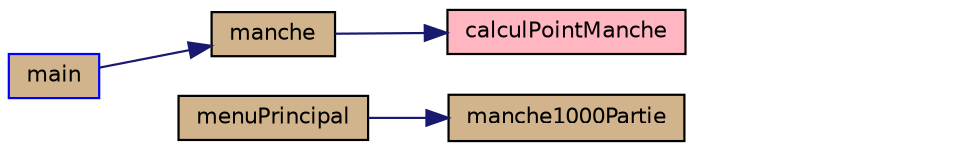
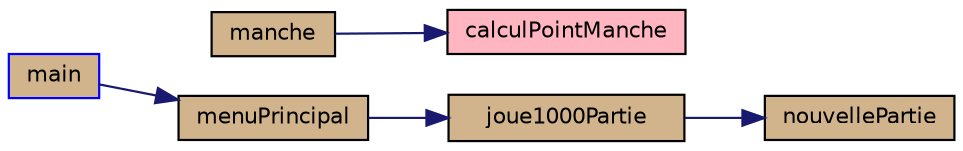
  digraph {
    rankdir=RL
    node [color=black fillcolor=tan fontname=Helvetica fontsize=10 shape=record style=filled]
    edge [color=midnightblue dir=back fontname=Helvetica fontsize=10 labelfontname=Helvetica labelfontsize=10 style=solid]
    n1 [fillcolor=lightpink fontcolor=black height=0.2 label=calculPointManche width=0.4]
    n2 [height=0.2 label=manche width=0.4]
-   n4 [height=0.2 label=manche1000Partie width=0.4]
+   n3 [height=0.2 label=nouvellePartie width=0.4]
+   n4 [height=0.2 label=joue1000Partie width=0.4]
    n5 [height=0.2 label=menuPrincipal width=0.4]
    n6 [color=blue height=0.2 label=main width=0.4]
    n1 -> n2
+   n3 -> n4
    n4 -> n5
-   n2 -> n6
+   n5 -> n6
  }
